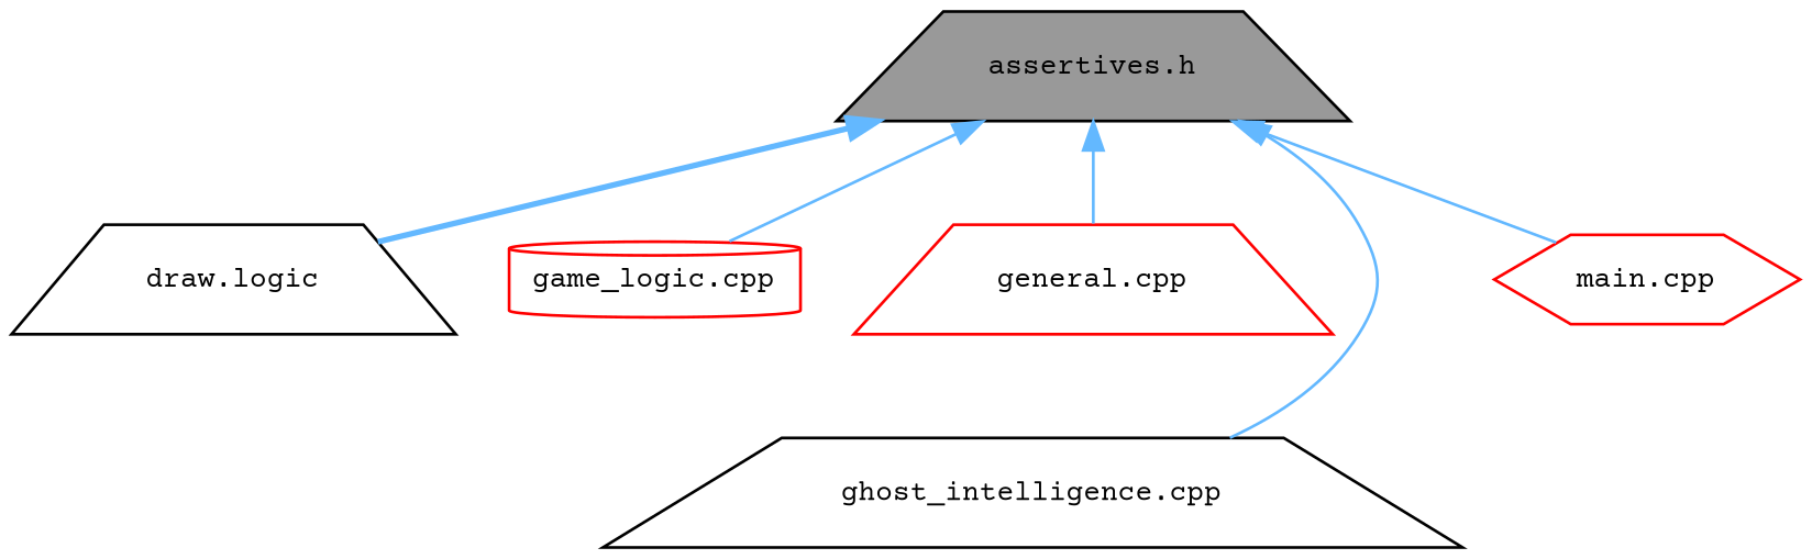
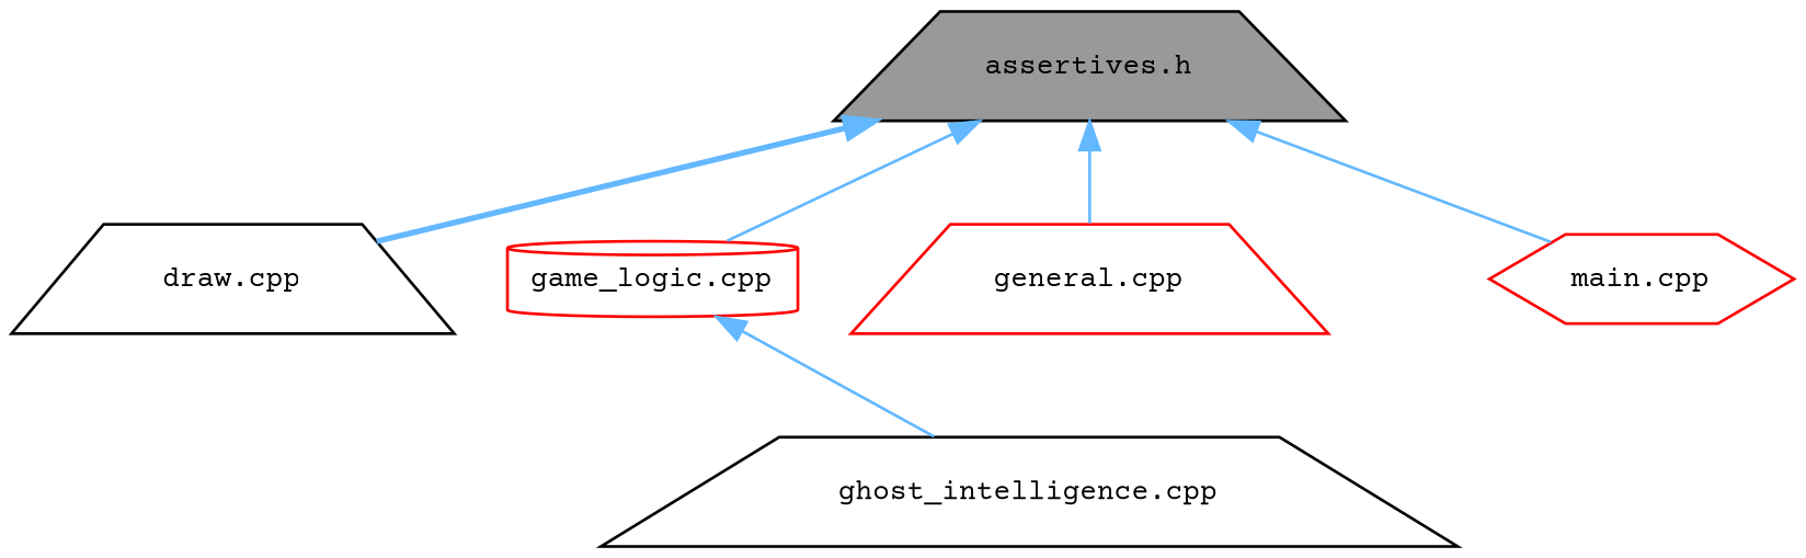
  digraph {
    fontname="Courier Prime"
    node [color=black fillcolor=white fontname="Courier Prime" fontsize=10 shape=trapezium style=filled]
    edge [color=steelblue1 dir=back fontname="Courier Prime" fontsize=10 labelfontname=Helvetica labelfontsize=10 style=solid]
    n1 [fillcolor=grey60 fontcolor=black height=0.2 label="assertives.h" width=0.4]
-   n2 [height=0.2 label="draw.logic" width=0.4]
+   n2 [height=0.2 label="draw.cpp" width=0.4]
    n3 [color=red height=0.2 label="game_logic.cpp" shape=cylinder width=0.4]
    n4 [color=red height=0.2 label="general.cpp" width=0.4]
    n5 [height=0.2 label="ghost_intelligence.cpp" width=0.4]
    n6 [color=red height=0.2 label="main.cpp" shape=hexagon width=0.4]
    n1 -> n2 [style=bold]
    n1 -> n3
    n1 -> n4
-   n1 -> n5
+   n3 -> n5
    n1 -> n6
  }
